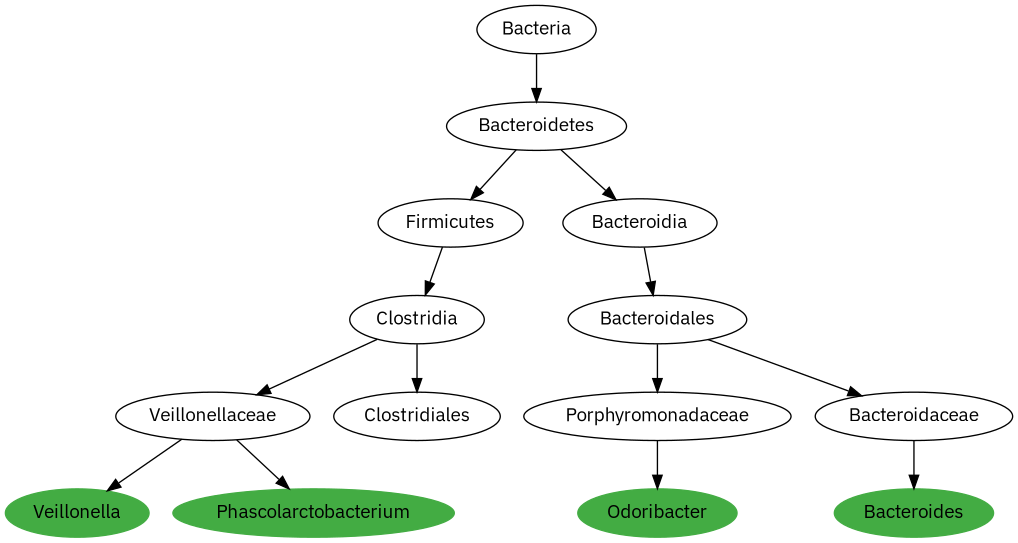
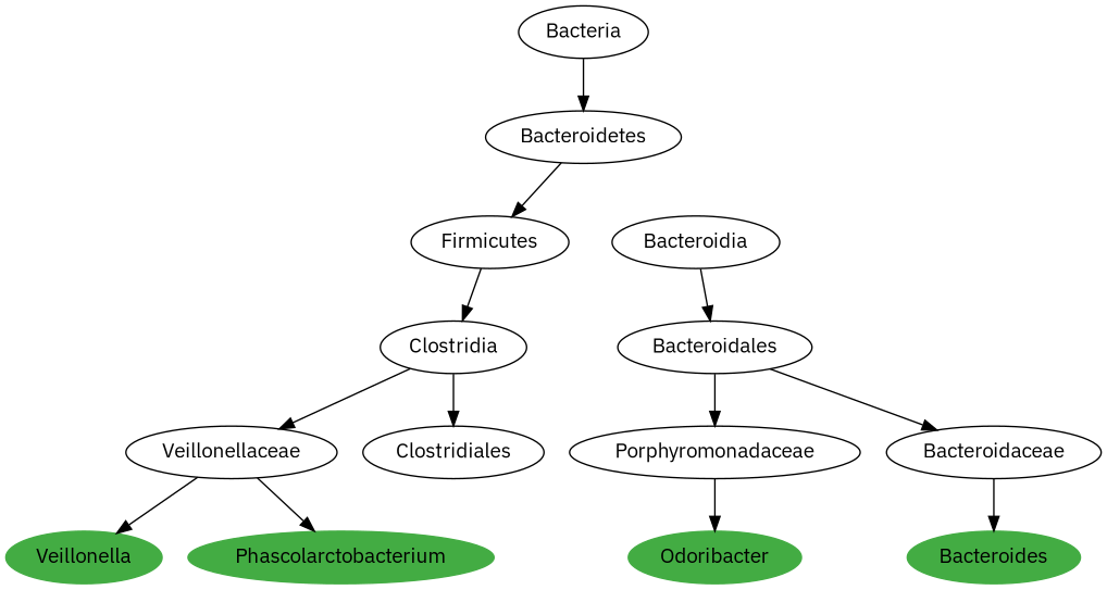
  digraph {
    fontname="IBM Plex Sans"
    node [fontname="IBM Plex Sans"]
    edge [fontname="IBM Plex Sans"]
    n1 [color="#43AC43" label=Veillonella style=filled]
    n2 [label=Veillonellaceae]
    n3 [color="#43AC43" label=Phascolarctobacterium style=filled]
    n4 [label=Clostridiales]
    n5 [label=Clostridia]
    n6 [label=Firmicutes]
    n7 [label=Bacteria]
    n8 [label=Bacteroidetes]
    n9 [label=Bacteroidia]
    n10 [color="#43AC43" label=Odoribacter style=filled]
    n11 [label=Porphyromonadaceae]
    n12 [label=Bacteroidales]
    n13 [label=Bacteroidaceae]
    n14 [color="#43AC43" label=Bacteroides style=filled]
    n2 -> n1
    n2 -> n3
    n5 -> n2
    n5 -> n4
    n6 -> n5
    n7 -> n8
    n8 -> n6
-   n8 -> n9
    n9 -> n12
    n11 -> n10
    n12 -> n11
    n12 -> n13
    n13 -> n14
  }
